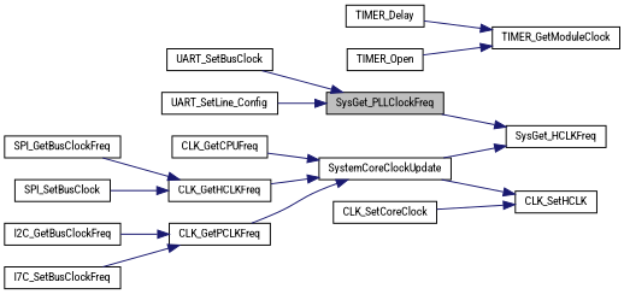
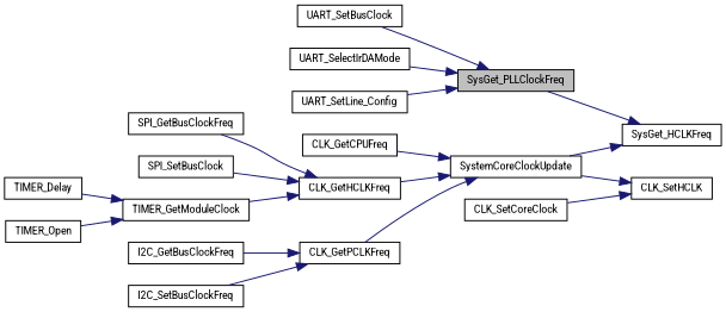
  digraph {
    fontname="Roboto Condensed"
    rankdir=RL
    node [color=black fillcolor=white fontname="Roboto Condensed" fontsize=10 shape=record style=filled]
    edge [color=midnightblue dir=back fontname="Roboto Condensed" fontsize=10 labelfontname=Helvetica labelfontsize=10 style=solid]
    n1 [fillcolor=grey75 fontcolor=black height=0.2 label=SysGet_PLLClockFreq width=0.4]
    n2 [height=0.2 label=UART_SetBusClock width=0.4]
+   n3 [height=0.2 label=UART_SelectIrDAMode width=0.4]
    n4 [height=0.2 label=UART_SetLine_Config width=0.4]
    n5 [height=0.2 label=SysGet_HCLKFreq width=0.4]
    n6 [height=0.2 label=SystemCoreClockUpdate width=0.4]
    n7 [height=0.2 label=CLK_GetCPUFreq width=0.4]
    n8 [height=0.2 label=CLK_GetHCLKFreq width=0.4]
    n9 [height=0.2 label=CLK_GetPCLKFreq width=0.4]
    n10 [height=0.2 label=SPI_GetBusClockFreq width=0.4]
    n11 [height=0.2 label=SPI_SetBusClock width=0.4]
    n12 [height=0.2 label=TIMER_GetModuleClock width=0.4]
    n13 [height=0.2 label=I2C_GetBusClockFreq width=0.4]
-   n14 [height=0.2 label=I7C_SetBusClockFreq width=0.4]
+   n14 [height=0.2 label=I2C_SetBusClockFreq width=0.4]
    n15 [height=0.2 label=CLK_SetHCLK width=0.4]
    n16 [height=0.2 label=CLK_SetCoreClock width=0.4]
    n17 [height=0.2 label=TIMER_Delay width=0.4]
    n18 [height=0.2 label=TIMER_Open width=0.4]
    n1 -> n2
+   n1 -> n3
    n1 -> n4
    n5 -> n1
    n5 -> n6
    n6 -> n7
    n6 -> n8
    n6 -> n9
    n8 -> n10
    n8 -> n11
+   n8 -> n12
    n9 -> n13
    n9 -> n14
    n12 -> n17
    n12 -> n18
    n15 -> n6
    n15 -> n16
  }
